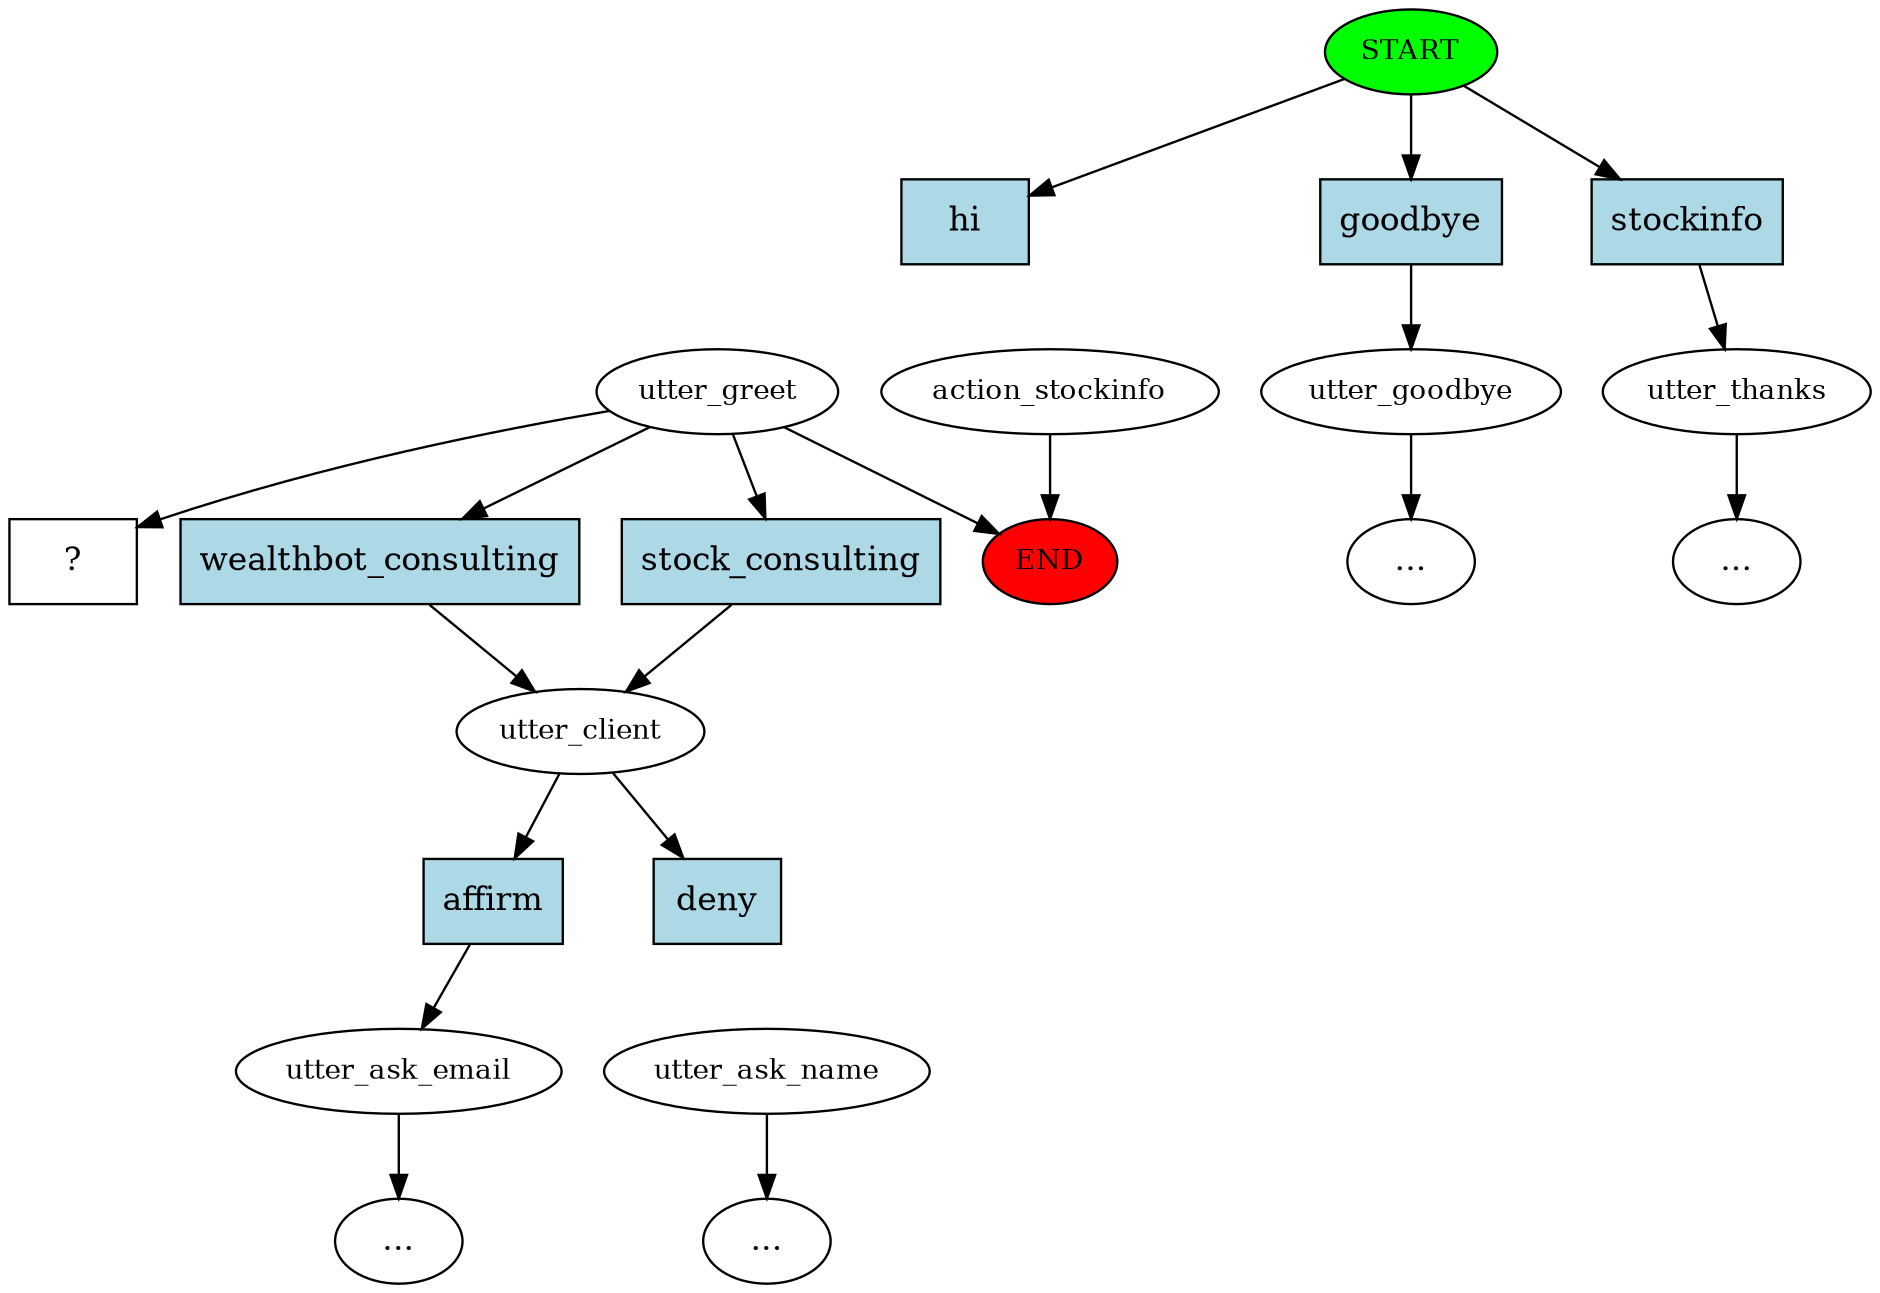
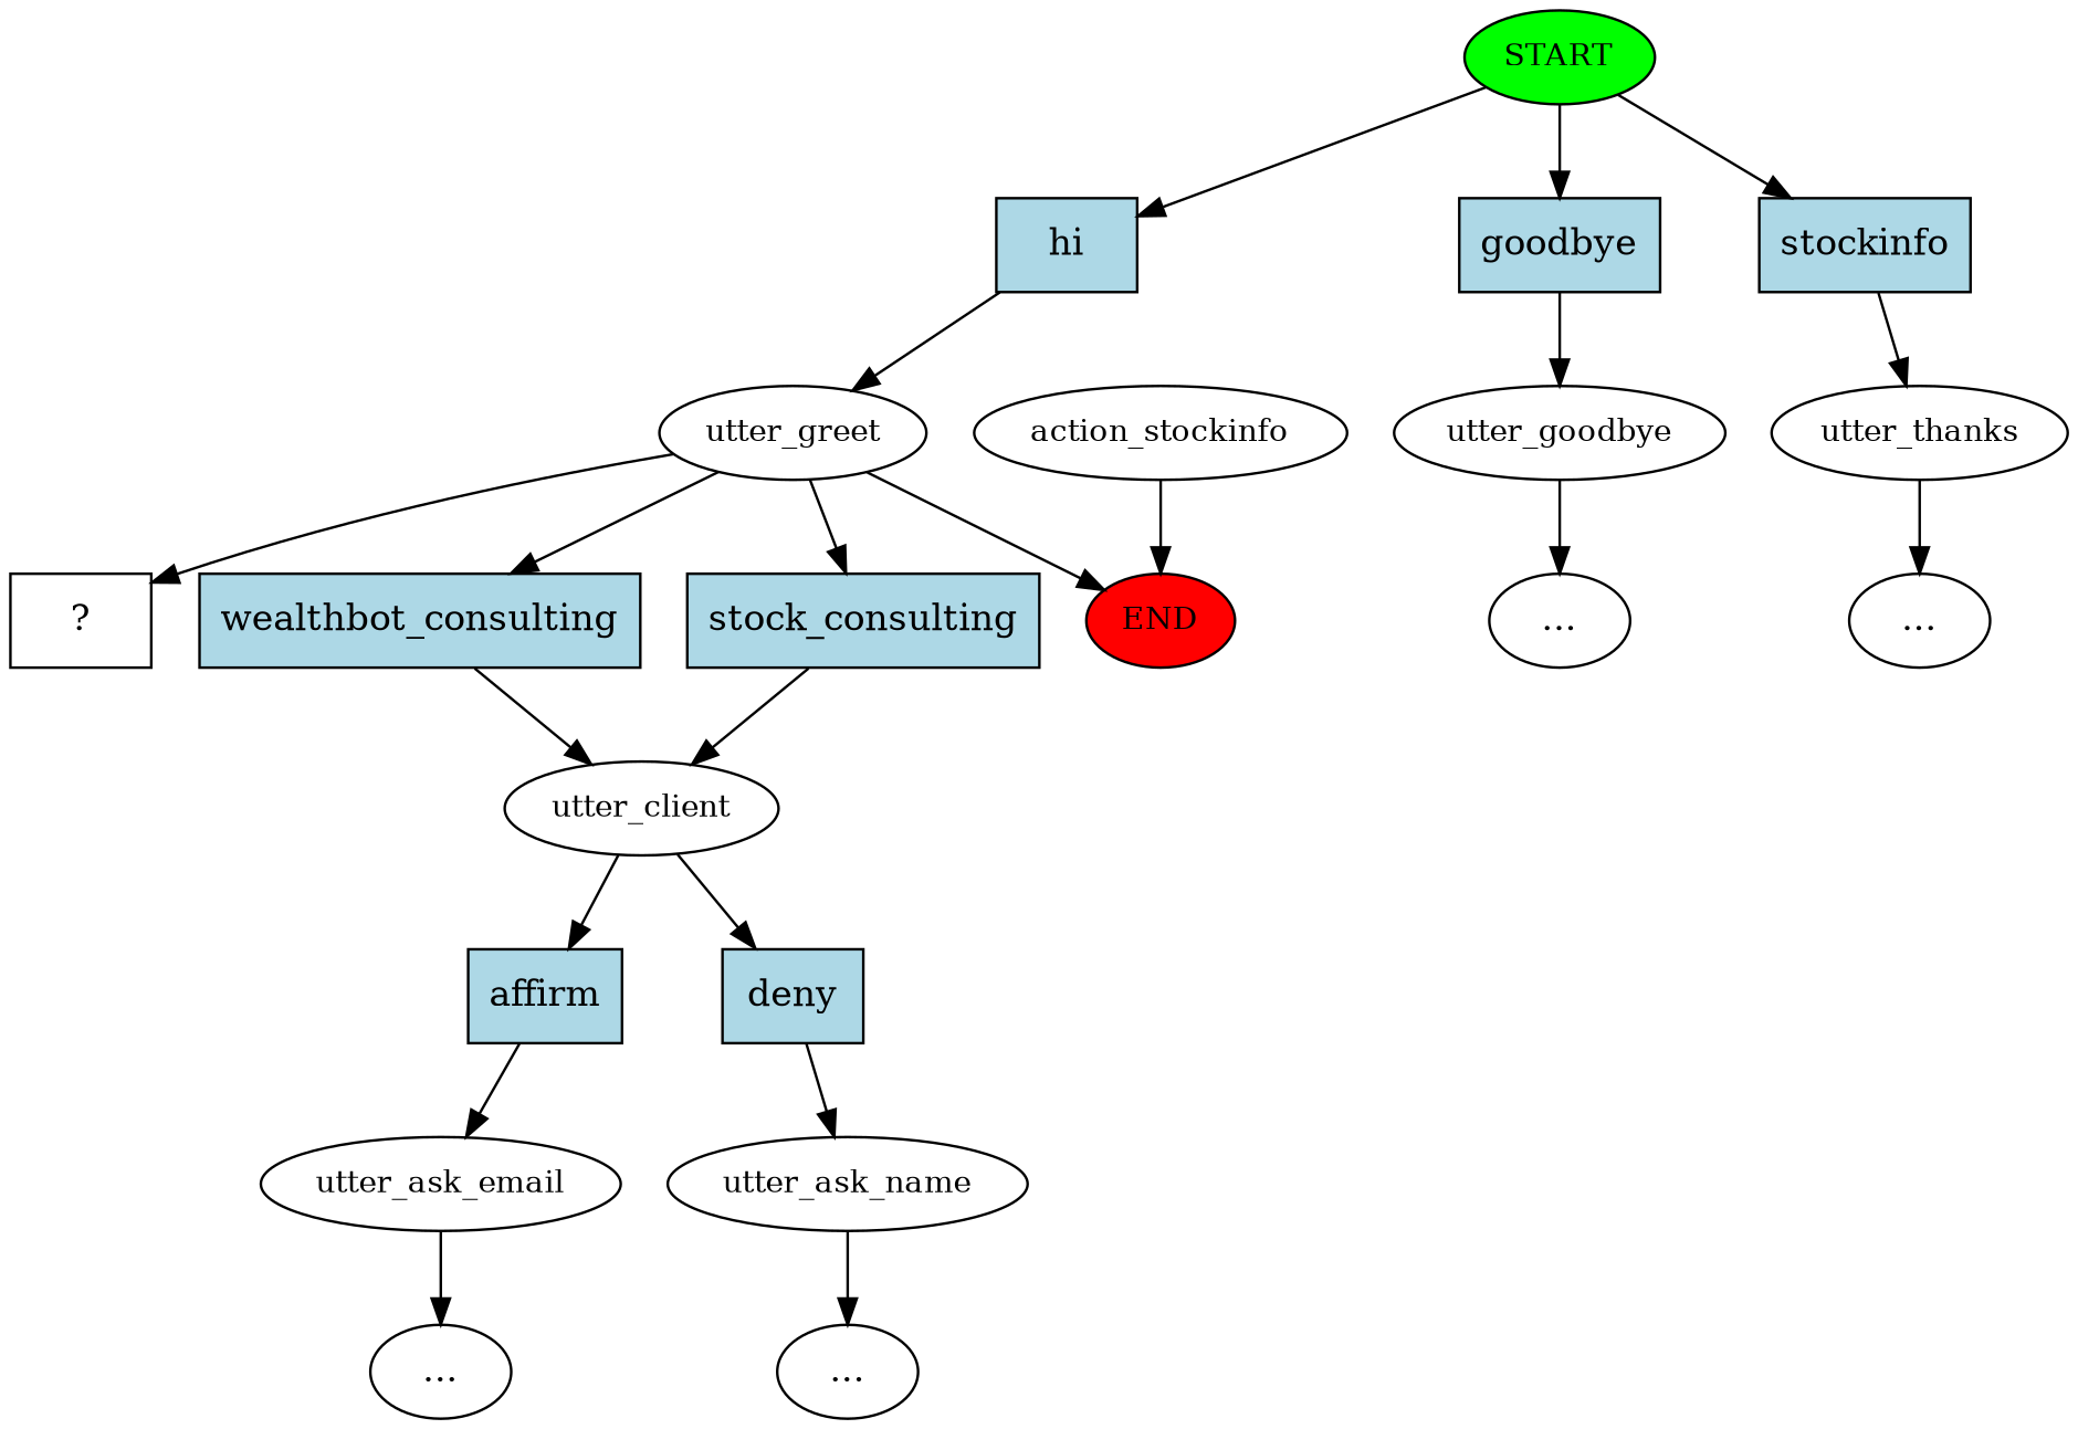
  digraph {
    n1 [fillcolor=green fontsize=12 label=START style=filled]
    n2 [fillcolor=lightblue label=hi shape=rect style=filled]
    n3 [fillcolor=lightblue label=goodbye shape=rect style=filled]
    n4 [fillcolor=lightblue label=stockinfo shape=rect style=filled]
    n5 [fontsize=12 label=utter_greet]
    n6 [fontsize=12 label=utter_goodbye]
    n7 [fontsize=12 label=utter_thanks]
    n8 [fillcolor=red fontsize=12 label=END style=filled]
    n9 [label="  ?  " shape=rect]
    n10 [fillcolor=lightblue label=wealthbot_consulting shape=rect style=filled]
    n11 [fillcolor=lightblue label=stock_consulting shape=rect style=filled]
    n12 [fontsize=12 label=utter_client]
    n13 [label="..."]
    n14 [label="..."]
    n15 [fillcolor=lightblue label=affirm shape=rect style=filled]
    n16 [fillcolor=lightblue label=deny shape=rect style=filled]
    n17 [fontsize=12 label=utter_ask_email]
    n18 [fontsize=12 label=utter_ask_name]
    n19 [label="..."]
    n20 [label="..."]
    n21 [fontsize=12 label=action_stockinfo]
    n1 -> n2
    n1 -> n3
    n1 -> n4
+   n2 -> n5
    n3 -> n6
    n4 -> n7
    n5 -> n8
    n5 -> n9
    n5 -> n10
    n5 -> n11
    n6 -> n13
    n7 -> n14
    n10 -> n12
    n11 -> n12
    n12 -> n15
    n12 -> n16
    n15 -> n17
+   n16 -> n18
    n17 -> n19
    n18 -> n20
    n21 -> n8
  }
